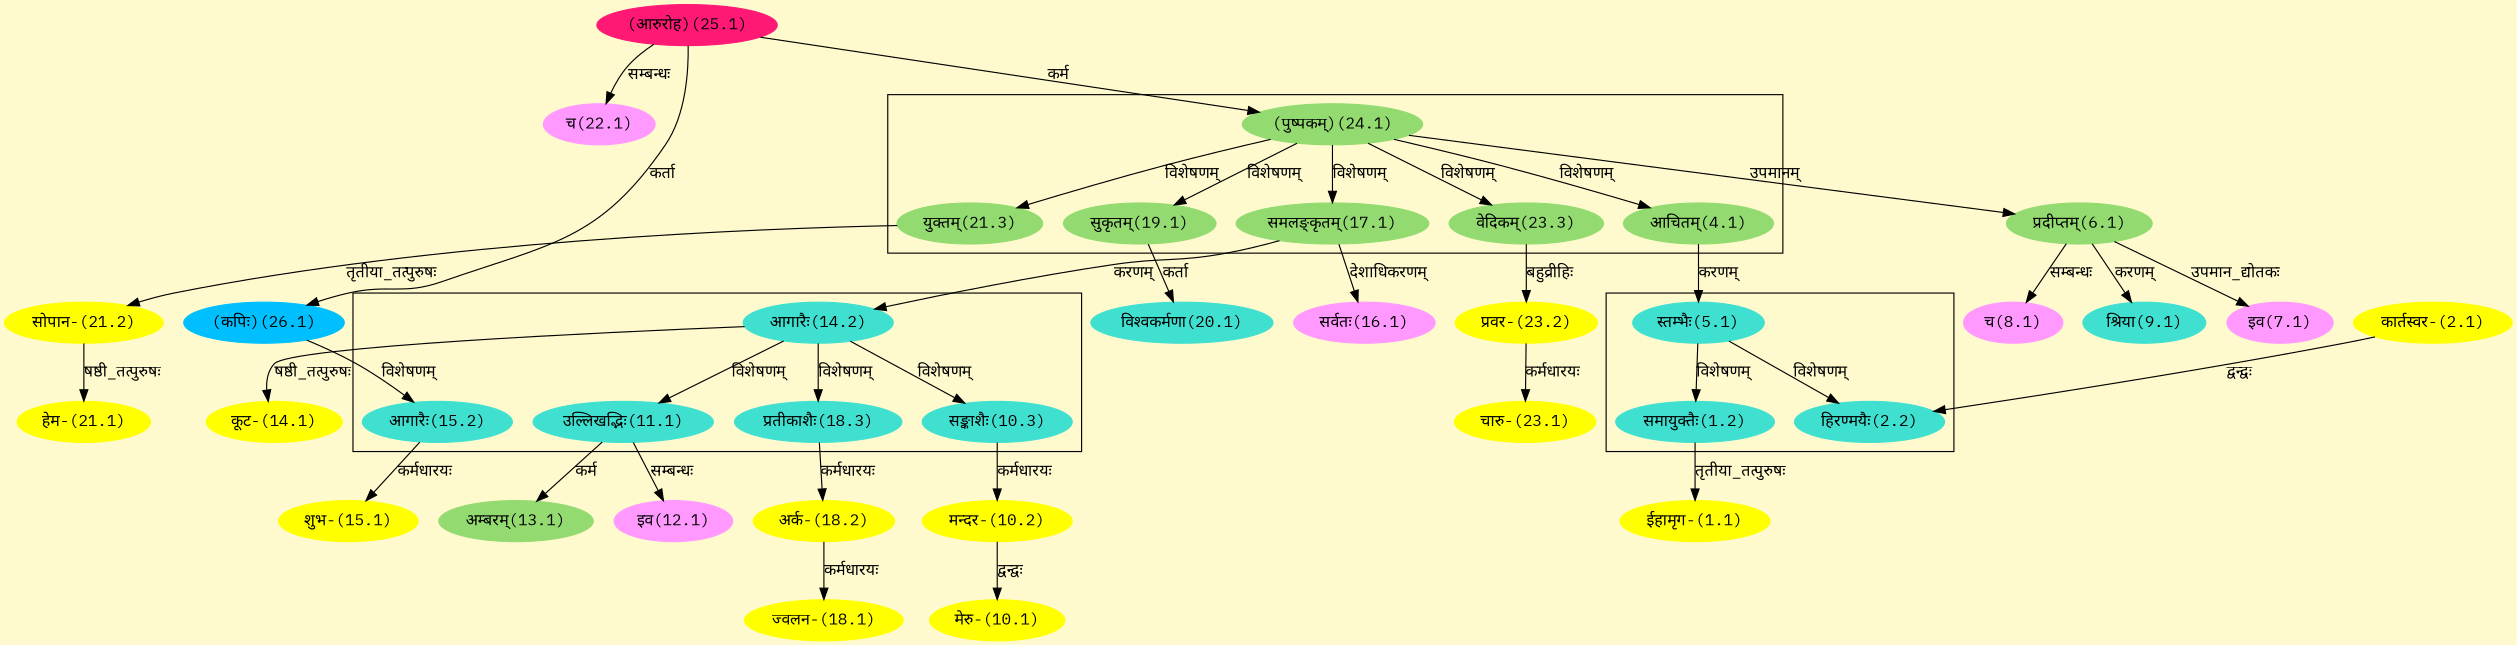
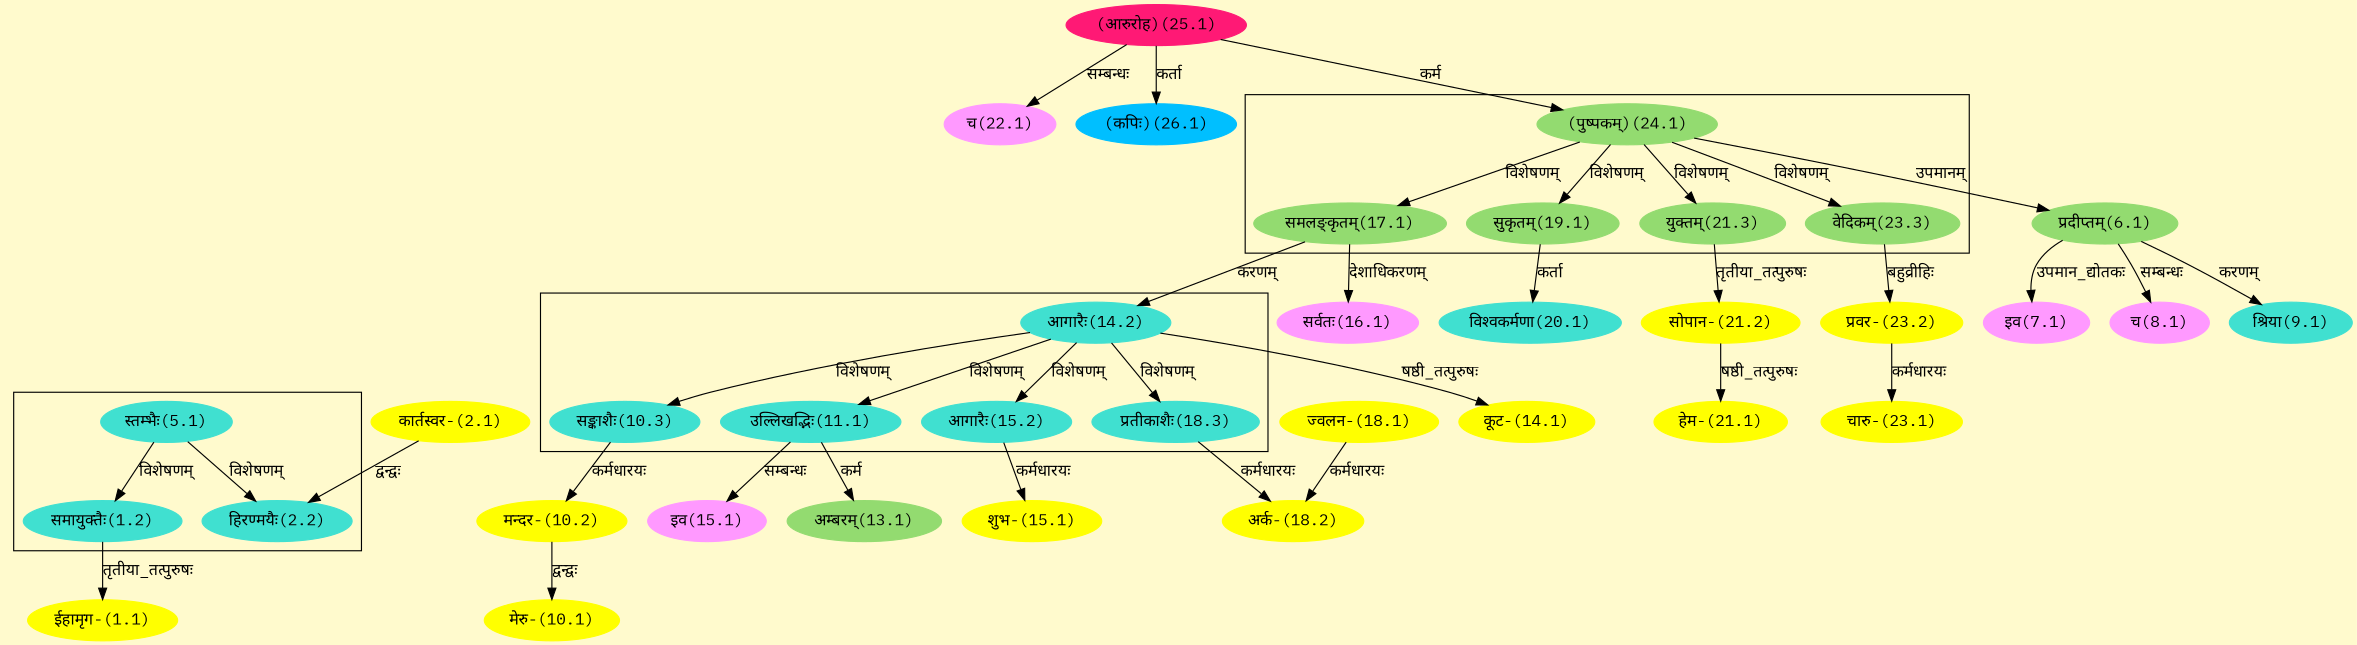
  digraph {
    bgcolor=lemonchiffon1
    compound=true
    fontname="IBM Plex Mono"
    rankdir=BT
    node [color="#FFFF00" fontname="IBM Plex Mono" style=filled]
    edge [dir=back fontname="IBM Plex Mono"]
    n1 [color="#40E0D0" label="समायुक्तैः(1.2)"]
    n2 [color="#40E0D0" label="स्तम्भैः(5.1)"]
    n3 [color="#40E0D0" label="हिरण्मयैः(2.2)"]
-   n4 [color="#93DB70" label="आचितम्(4.1)"]
    n5 [color="#93DB70" label="(पुष्पकम्)(24.1)"]
    n6 [color="#93DB70" label="समलङ्कृतम्(17.1)"]
    n7 [color="#93DB70" label="सुकृतम्(19.1)"]
    n8 [color="#93DB70" label="युक्तम्(21.3)"]
    n9 [color="#93DB70" label="वेदिकम्(23.3)"]
    n10 [color="#40E0D0" label="सङ्काशैः(10.3)"]
    n11 [color="#40E0D0" label="आगारैः(14.2)"]
    n12 [color="#40E0D0" label="उल्लिखद्भिः(11.1)"]
    n13 [color="#40E0D0" label="आगारैः(15.2)"]
    n14 [color="#40E0D0" label="प्रतीकाशैः(18.3)"]
    n15 [label="कार्तस्वर-(2.1)"]
    n16 [color="#FF1975" label="(आरुरोह)(25.1)"]
    n17 [label="ईहामृग-(1.1)"]
    n18 [color="#93DB70" label="प्रदीप्तम्(6.1)"]
    n19 [color="#FF99FF" label="इव(7.1)"]
    n20 [color="#FF99FF" label="च(8.1)"]
    n21 [color="#40E0D0" label="श्रिया(9.1)"]
    n22 [label="मेरु-(10.1)"]
    n23 [label="मन्दर-(10.2)"]
-   n24 [color="#FF99FF" label="इव(12.1)"]
+   n24 [color="#FF99FF" label="इव(15.1)"]
    n25 [color="#93DB70" label="अम्बरम्(13.1)"]
    n26 [label="कूट-(14.1)"]
    n27 [label="शुभ-(15.1)"]
    n28 [color="#FF99FF" label="सर्वतः(16.1)"]
    n29 [label="ज्वलन-(18.1)"]
    n30 [label="अर्क-(18.2)"]
    n31 [color="#40E0D0" label="विश्वकर्मणा(20.1)"]
    n32 [label="हेम-(21.1)"]
    n33 [label="सोपान-(21.2)"]
    n34 [color="#FF99FF" label="च(22.1)"]
    n35 [label="चारु-(23.1)"]
    n36 [label="प्रवर-(23.2)"]
    n37 [color="#00BFFF" label="(कपिः)(26.1)"]
    subgraph cluster_1 {
      n1
      n2
      n3
    }
    subgraph cluster_2 {
-     n4
      n5
      n6
      n7
      n8
      n9
    }
    subgraph cluster_3 {
      n10
      n11
      n12
      n13
      n14
    }
    n1 -> n2 [label="विशेषणम्"]
-   n2 -> n4 [label="करणम्"]
    n3 -> n2 [label="विशेषणम्"]
    n3 -> n15 [label="द्वन्द्वः"]
-   n4 -> n5 [label="विशेषणम्"]
    n5 -> n16 [label="कर्म"]
    n6 -> n5 [label="विशेषणम्"]
    n7 -> n5 [label="विशेषणम्"]
    n8 -> n5 [label="विशेषणम्"]
    n9 -> n5 [label="विशेषणम्"]
    n10 -> n11 [label="विशेषणम्"]
    n11 -> n6 [label="करणम्"]
    n12 -> n11 [label="विशेषणम्"]
-   n13 -> n37 [label="विशेषणम्"]
+   n13 -> n11 [label="विशेषणम्"]
    n14 -> n11 [label="विशेषणम्"]
    n17 -> n1 [label="तृतीया_तत्पुरुषः"]
    n18 -> n5 [label="उपमानम्"]
    n19 -> n18 [label="उपमान_द्योतकः"]
    n20 -> n18 [label="सम्बन्धः"]
    n21 -> n18 [label="करणम्"]
    n22 -> n23 [label="द्वन्द्वः"]
    n23 -> n10 [label="कर्मधारयः"]
    n24 -> n12 [label="सम्बन्धः"]
    n25 -> n12 [label="कर्म"]
    n26 -> n11 [label="षष्ठी_तत्पुरुषः"]
    n27 -> n13 [label="कर्मधारयः"]
    n28 -> n6 [label="देशाधिकरणम्"]
-   n29 -> n30 [label="कर्मधारयः"]
+   n30 -> n29 [label="कर्मधारयः"]
    n30 -> n14 [label="कर्मधारयः"]
    n31 -> n7 [label="कर्ता"]
    n32 -> n33 [label="षष्ठी_तत्पुरुषः"]
    n33 -> n8 [label="तृतीया_तत्पुरुषः"]
    n34 -> n16 [label="सम्बन्धः"]
    n35 -> n36 [label="कर्मधारयः"]
    n36 -> n9 [label="बहुव्रीहिः"]
    n37 -> n16 [label="कर्ता"]
  }
